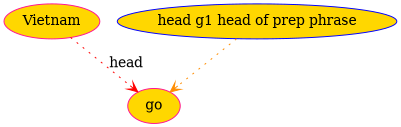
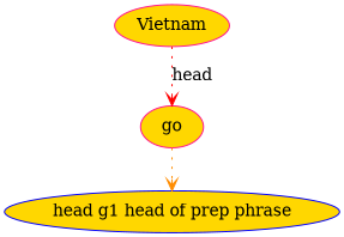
  strict digraph {
    node [color=deeppink fillcolor=gold style=filled]
    edge [arrowhead=vee style=dotted]
    Vietnam
    go
    "head g1 head of prep phrase" [color=blue]
    Vietnam -> go [color=red label=head]
-   "head g1 head of prep phrase" -> go [color=darkorange]
+   go -> "head g1 head of prep phrase" [color=darkorange]
  }
